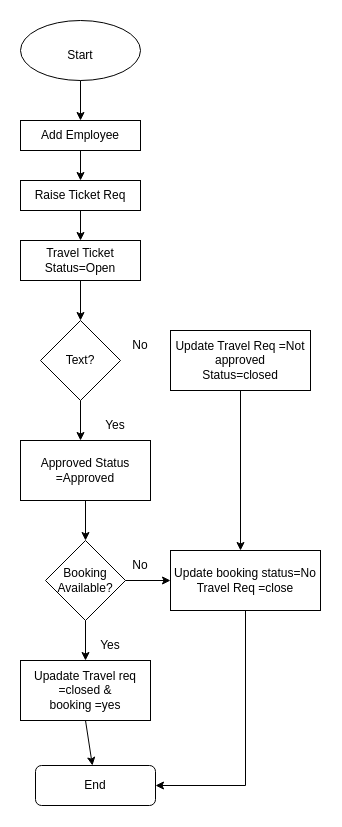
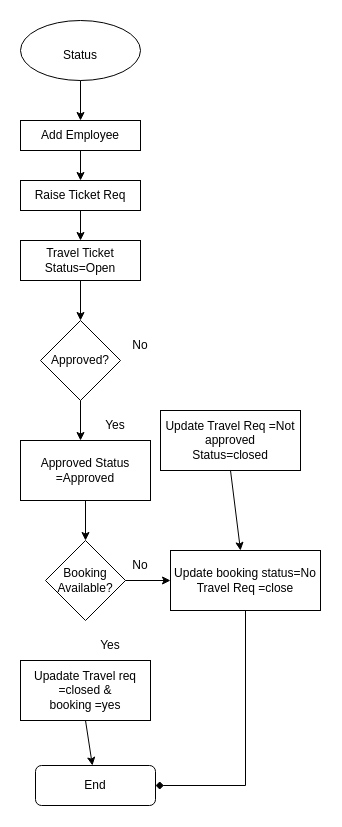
  <mxCell id="0" />
  <mxCell id="1" parent="0" />
  <mxCell id="2" value="" style="ellipse;whiteSpace=wrap;html=1;" vertex="1" parent="1"><mxGeometry x="20" y="20" width="120" height="60" as="geometry" /></mxCell>
- <mxCell id="3" value="Start" style="text;html=1;strokeColor=none;fillColor=none;align=center;verticalAlign=middle;whiteSpace=wrap;rounded=0;" vertex="1" parent="1"><mxGeometry x="50" y="40" width="60" height="30" as="geometry" /></mxCell>
+ <mxCell id="3" value="Status" style="text;html=1;strokeColor=none;fillColor=none;align=center;verticalAlign=middle;whiteSpace=wrap;rounded=0;" vertex="1" parent="1"><mxGeometry x="50" y="40" width="60" height="30" as="geometry" /></mxCell>
  <mxCell id="4" value="Add Employee" style="rounded=0;whiteSpace=wrap;html=1;" vertex="1" parent="1"><mxGeometry x="20" y="120" width="120" height="30" as="geometry" /></mxCell>
  <mxCell id="5" value="Raise Ticket Req" style="rounded=0;whiteSpace=wrap;html=1;" vertex="1" parent="1"><mxGeometry x="20" y="180" width="120" height="30" as="geometry" /></mxCell>
  <mxCell id="6" value="Travel Ticket Status=Open" style="rounded=0;whiteSpace=wrap;html=1;" vertex="1" parent="1"><mxGeometry x="20" y="240" width="120" height="40" as="geometry" /></mxCell>
  <mxCell id="7" value="" style="endArrow=classic;html=1;rounded=0;exitX=0.5;exitY=1;exitDx=0;exitDy=0;" edge="1" parent="1" source="6" target="8"><mxGeometry width="50" height="50" relative="1" as="geometry"><mxPoint x="70" y="260" as="sourcePoint" /><mxPoint x="80" y="320" as="targetPoint" /></mxGeometry></mxCell>
- <mxCell id="8" value="Text?" style="rhombus;whiteSpace=wrap;html=1;" vertex="1" parent="1"><mxGeometry x="40" y="320" width="80" height="80" as="geometry" /></mxCell>
+ <mxCell id="8" value="Approved?" style="rhombus;whiteSpace=wrap;html=1;" vertex="1" parent="1"><mxGeometry x="40" y="320" width="80" height="80" as="geometry" /></mxCell>
  <mxCell id="9" value="" style="endArrow=classic;html=1;rounded=0;exitX=0.5;exitY=1;exitDx=0;exitDy=0;" edge="1" parent="1" source="8" target="10"><mxGeometry width="50" height="50" relative="1" as="geometry"><mxPoint x="70" y="260" as="sourcePoint" /><mxPoint x="80" y="440" as="targetPoint" /></mxGeometry></mxCell>
  <mxCell id="10" value="Text" style="text;html=1;strokeColor=none;fillColor=none;align=center;verticalAlign=middle;whiteSpace=wrap;rounded=0;" vertex="1" parent="1"><mxGeometry x="50" y="440" width="60" height="30" as="geometry" /></mxCell>
  <mxCell id="11" value="Approved Status =Approved" style="rounded=0;whiteSpace=wrap;html=1;" vertex="1" parent="1"><mxGeometry x="20" y="440" width="130" height="60" as="geometry" /></mxCell>
  <mxCell id="12" value="" style="endArrow=classic;html=1;rounded=0;exitX=0.5;exitY=1;exitDx=0;exitDy=0;" edge="1" parent="1" source="11" target="13"><mxGeometry width="50" height="50" relative="1" as="geometry"><mxPoint x="70" y="310" as="sourcePoint" /><mxPoint x="85" y="540" as="targetPoint" /></mxGeometry></mxCell>
  <mxCell id="13" value="Booking Available?" style="rhombus;whiteSpace=wrap;html=1;" vertex="1" parent="1"><mxGeometry x="45" y="540" width="80" height="80" as="geometry" /></mxCell>
- <mxCell id="14" value="Update Travel Req =Not approved&lt;br&gt;Status=closed" style="rounded=0;whiteSpace=wrap;html=1;" vertex="1" parent="1"><mxGeometry x="170" y="330" width="140" height="60" as="geometry" /></mxCell>
+ <mxCell id="14" value="Update Travel Req =Not approved&lt;br&gt;Status=closed" style="rounded=0;whiteSpace=wrap;html=1;" vertex="1" parent="1"><mxGeometry x="160" y="410" width="140" height="60" as="geometry" /></mxCell>
  <mxCell id="15" value="No" style="text;html=1;strokeColor=none;fillColor=none;align=center;verticalAlign=middle;whiteSpace=wrap;rounded=0;" vertex="1" parent="1"><mxGeometry x="110" y="330" width="60" height="30" as="geometry" /></mxCell>
  <mxCell id="16" value="Yes" style="text;html=1;strokeColor=none;fillColor=none;align=center;verticalAlign=middle;whiteSpace=wrap;rounded=0;" vertex="1" parent="1"><mxGeometry x="85" y="410" width="60" height="30" as="geometry" /></mxCell>
  <mxCell id="17" value="" style="endArrow=classic;html=1;rounded=0;exitX=1;exitY=0.5;exitDx=0;exitDy=0;" edge="1" parent="1" source="13" target="19"><mxGeometry width="50" height="50" relative="1" as="geometry"><mxPoint x="80" y="500" as="sourcePoint" /><mxPoint x="190" y="580" as="targetPoint" /></mxGeometry></mxCell>
- <mxCell id="18" style="edgeStyle=orthogonalEdgeStyle;rounded=0;orthogonalLoop=1;jettySize=auto;html=1;exitX=0.5;exitY=1;exitDx=0;exitDy=0;entryX=1;entryY=0.5;entryDx=0;entryDy=0;" edge="1" parent="1" source="19" target="24"><mxGeometry relative="1" as="geometry"><mxPoint x="245" y="810" as="targetPoint" /></mxGeometry></mxCell>
+ <mxCell id="18" style="edgeStyle=orthogonalEdgeStyle;rounded=0;orthogonalLoop=1;jettySize=auto;html=1;exitX=0.5;exitY=1;exitDx=0;exitDy=0;entryX=1;entryY=0.5;entryDx=0;entryDy=0;endArrow=diamond;" edge="1" parent="1" source="19" target="24"><mxGeometry relative="1" as="geometry"><mxPoint x="245" y="810" as="targetPoint" /></mxGeometry></mxCell>
  <mxCell id="19" value="Update booking status=No&lt;br&gt;Travel Req =close" style="rounded=0;whiteSpace=wrap;html=1;" vertex="1" parent="1"><mxGeometry x="170" y="550" width="150" height="60" as="geometry" /></mxCell>
  <mxCell id="20" value="No" style="text;html=1;strokeColor=none;fillColor=none;align=center;verticalAlign=middle;whiteSpace=wrap;rounded=0;" vertex="1" parent="1"><mxGeometry x="110" y="550" width="60" height="30" as="geometry" /></mxCell>
- <mxCell id="21" value="" style="endArrow=classic;html=1;rounded=0;exitX=0.5;exitY=1;exitDx=0;exitDy=0;" edge="1" parent="1" source="13" target="22"><mxGeometry width="50" height="50" relative="1" as="geometry"><mxPoint x="80" y="500" as="sourcePoint" /><mxPoint x="85" y="670" as="targetPoint" /></mxGeometry></mxCell>
  <mxCell id="22" value="Upadate Travel req =closed &amp;amp;&lt;br&gt;booking =yes" style="rounded=0;whiteSpace=wrap;html=1;" vertex="1" parent="1"><mxGeometry x="20" y="660" width="130" height="60" as="geometry" /></mxCell>
  <mxCell id="23" value="" style="endArrow=classic;html=1;rounded=0;exitX=0.5;exitY=1;exitDx=0;exitDy=0;" edge="1" parent="1" source="22" target="24"><mxGeometry width="50" height="50" relative="1" as="geometry"><mxPoint x="100" y="590" as="sourcePoint" /><mxPoint x="85" y="760" as="targetPoint" /></mxGeometry></mxCell>
  <mxCell id="24" value="End" style="rounded=1;whiteSpace=wrap;html=1;" vertex="1" parent="1"><mxGeometry x="35" y="765" width="120" height="40" as="geometry" /></mxCell>
  <mxCell id="25" value="Yes" style="text;html=1;strokeColor=none;fillColor=none;align=center;verticalAlign=middle;whiteSpace=wrap;rounded=0;" vertex="1" parent="1"><mxGeometry x="80" y="630" width="60" height="30" as="geometry" /></mxCell>
  <mxCell id="26" value="" style="endArrow=classic;html=1;rounded=0;exitX=0.5;exitY=1;exitDx=0;exitDy=0;" edge="1" parent="1" source="2" target="4"><mxGeometry width="50" height="50" relative="1" as="geometry"><mxPoint x="90" y="100" as="sourcePoint" /><mxPoint x="140" y="50" as="targetPoint" /></mxGeometry></mxCell>
  <mxCell id="27" value="" style="endArrow=classic;html=1;rounded=0;exitX=0.5;exitY=1;exitDx=0;exitDy=0;entryX=0.5;entryY=0;entryDx=0;entryDy=0;" edge="1" parent="1" source="4" target="5"><mxGeometry width="50" height="50" relative="1" as="geometry"><mxPoint x="100" y="260" as="sourcePoint" /><mxPoint x="150" y="210" as="targetPoint" /></mxGeometry></mxCell>
  <mxCell id="28" value="" style="endArrow=classic;html=1;rounded=0;exitX=0.5;exitY=1;exitDx=0;exitDy=0;" edge="1" parent="1" source="5" target="6"><mxGeometry width="50" height="50" relative="1" as="geometry"><mxPoint x="100" y="370" as="sourcePoint" /><mxPoint x="150" y="320" as="targetPoint" /></mxGeometry></mxCell>
  <mxCell id="29" value="" style="endArrow=classic;html=1;rounded=0;exitX=0.5;exitY=1;exitDx=0;exitDy=0;" edge="1" parent="1" source="14"><mxGeometry width="50" height="50" relative="1" as="geometry"><mxPoint x="100" y="610" as="sourcePoint" /><mxPoint x="240" y="550" as="targetPoint" /></mxGeometry></mxCell>
